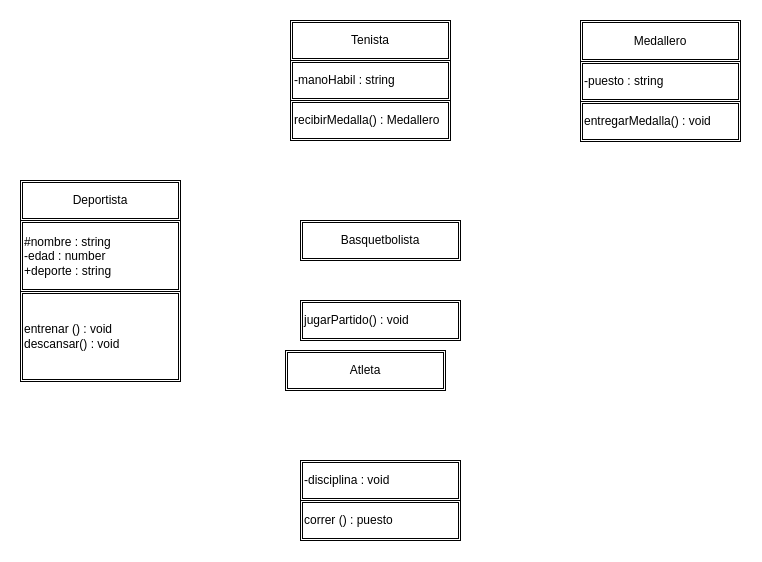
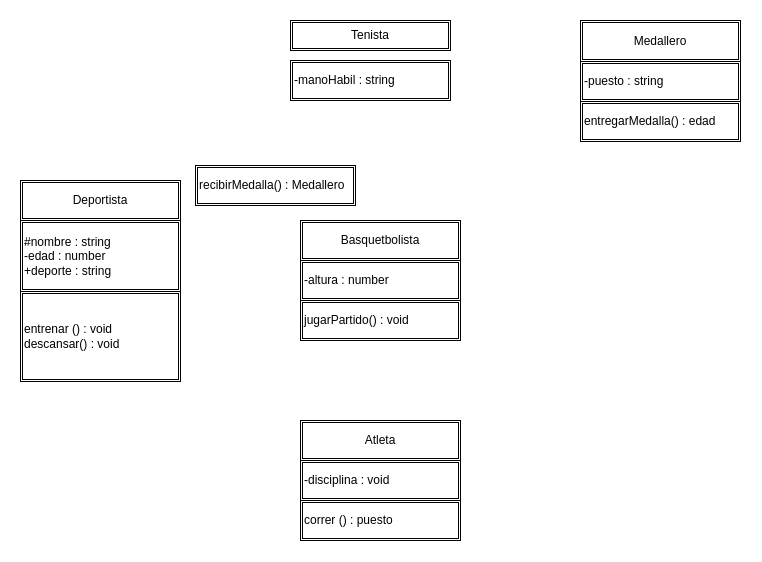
  <mxCell id="0" />
  <mxCell id="1" parent="0" />
  <mxCell id="2" value="Deportista" style="shape=ext;double=1;rounded=0;whiteSpace=wrap;html=1;" vertex="1" parent="1"><mxGeometry x="20" y="180" width="160" height="40" as="geometry" /></mxCell>
  <mxCell id="3" value="#nombre : string&lt;br&gt;-edad : number&lt;br&gt;+deporte : string" style="shape=ext;double=1;rounded=0;whiteSpace=wrap;html=1;align=left;" vertex="1" parent="1"><mxGeometry x="20" y="220" width="160" height="71" as="geometry" /></mxCell>
  <mxCell id="4" value="entrenar () : void&lt;br&gt;&lt;div style=&quot;&quot;&gt;&lt;span style=&quot;background-color: initial;&quot;&gt;descansar() : void&lt;/span&gt;&lt;/div&gt;" style="shape=ext;double=1;rounded=0;whiteSpace=wrap;html=1;align=left;" vertex="1" parent="1"><mxGeometry x="20" y="291" width="160" height="90" as="geometry" /></mxCell>
- <mxCell id="5" value="Tenista" style="shape=ext;double=1;rounded=0;whiteSpace=wrap;html=1;" vertex="1" parent="1"><mxGeometry x="290" width="160" height="40" as="geometry" y="20" /></mxCell>
+ <mxCell id="5" value="Tenista" style="shape=ext;double=1;rounded=0;whiteSpace=wrap;html=1;" vertex="1" parent="1"><mxGeometry x="290" y="20" width="160" height="30" as="geometry" /></mxCell>
  <mxCell id="6" value="-manoHabil : string" style="shape=ext;double=1;rounded=0;whiteSpace=wrap;html=1;align=left;" vertex="1" parent="1"><mxGeometry x="290" y="60" width="160" height="40" as="geometry" /></mxCell>
- <mxCell id="7" value="recibirMedalla() : Medallero" style="shape=ext;double=1;rounded=0;whiteSpace=wrap;html=1;align=left;" vertex="1" parent="1"><mxGeometry x="290" y="100" width="160" height="40" as="geometry" /></mxCell>
+ <mxCell id="7" value="recibirMedalla() : Medallero" style="shape=ext;double=1;rounded=0;whiteSpace=wrap;html=1;align=left;" vertex="1" parent="1"><mxGeometry x="195" y="165" width="160" height="40" as="geometry" /></mxCell>
  <mxCell id="8" value="Basquetbolista" style="shape=ext;double=1;rounded=0;whiteSpace=wrap;html=1;" vertex="1" parent="1"><mxGeometry x="300" y="220" width="160" height="40" as="geometry" /></mxCell>
+ <mxCell id="9" value="-altura : number" style="shape=ext;double=1;rounded=0;whiteSpace=wrap;html=1;align=left;" vertex="1" parent="1"><mxGeometry x="300" y="260" width="160" height="40" as="geometry" /></mxCell>
  <mxCell id="10" value="jugarPartido() : void" style="shape=ext;double=1;rounded=0;whiteSpace=wrap;html=1;align=left;" vertex="1" parent="1"><mxGeometry x="300" y="300" width="160" height="40" as="geometry" /></mxCell>
- <mxCell id="11" value="Atleta" style="shape=ext;double=1;rounded=0;whiteSpace=wrap;html=1;" vertex="1" parent="1"><mxGeometry x="285" y="350" width="160" height="40" as="geometry" /></mxCell>
+ <mxCell id="11" value="Atleta" style="shape=ext;double=1;rounded=0;whiteSpace=wrap;html=1;" vertex="1" parent="1"><mxGeometry x="300" y="420" width="160" height="40" as="geometry" /></mxCell>
  <mxCell id="12" value="-disciplina : void" style="shape=ext;double=1;rounded=0;whiteSpace=wrap;html=1;align=left;" vertex="1" parent="1"><mxGeometry x="300" y="460" width="160" height="40" as="geometry" /></mxCell>
  <mxCell id="13" value="correr () : puesto" style="shape=ext;double=1;rounded=0;whiteSpace=wrap;html=1;align=left;" vertex="1" parent="1"><mxGeometry x="300" y="500" width="160" height="40" as="geometry" /></mxCell>
  <mxCell id="14" value="Medallero" style="shape=ext;double=1;rounded=0;whiteSpace=wrap;html=1;" vertex="1" parent="1"><mxGeometry x="580" width="160" height="41" as="geometry" y="20" /></mxCell>
  <mxCell id="15" value="-puesto : string" style="shape=ext;double=1;rounded=0;whiteSpace=wrap;html=1;align=left;" vertex="1" parent="1"><mxGeometry x="580" y="61" width="160" height="40" as="geometry" /></mxCell>
- <mxCell id="16" value="entregarMedalla() : void" style="shape=ext;double=1;rounded=0;whiteSpace=wrap;html=1;align=left;" vertex="1" parent="1"><mxGeometry x="580" y="101" width="160" height="40" as="geometry" /></mxCell>
+ <mxCell id="16" value="entregarMedalla() : edad" style="shape=ext;double=1;rounded=0;whiteSpace=wrap;html=1;align=left;" vertex="1" parent="1"><mxGeometry x="580" y="101" width="160" height="40" as="geometry" /></mxCell>
